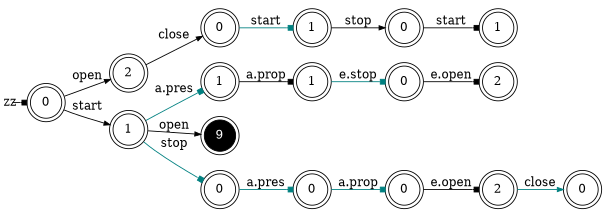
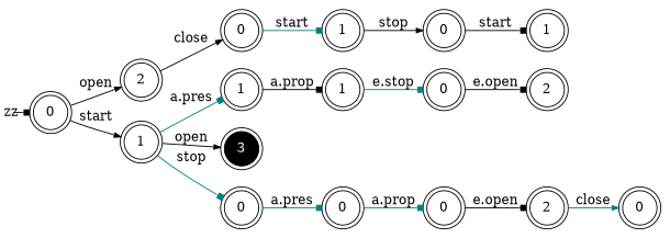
  digraph {
    rankdir=LR
    ranksep=0
    node [color=black fixedsize=true shape=doublecircle]
    edge [arrowsize=0.7 color=black arrowhead=box]
    zz [color=white fillcolor=white height=0.05 shape=circle style=filled width=0.05]
    n2 [height=0.5 label=0 width=0.5]
    n3 [height=0.5 label=2 width=0.5]
    n4 [height=0.5 label=1 width=0.5]
    n5 [height=0.5 label=0 width=0.5]
    n6 [height=0.5 label=1 width=0.5]
-   n7 [fillcolor=black fontcolor=white height=0.5 label=9 style=filled width=0.5]
+   n7 [fillcolor=black fontcolor=white height=0.5 label=3 style=filled width=0.5]
    n8 [height=0.5 label=0 width=0.5]
    n9 [height=0.5 label=1 width=0.5]
    n10 [height=0.5 label=1 width=0.5]
    n11 [height=0.5 label=0 width=0.5]
    n12 [height=0.5 label=0 width=0.5]
    n13 [height=0.5 label=0 width=0.5]
    n14 [height=0.5 label=0 width=0.5]
    n15 [height=0.5 label=1 width=0.5]
    n16 [height=0.5 label=2 width=0.5]
    n17 [height=0.5 label=2 width=0.5]
    n18 [height=0.5 label=0 width=0.5]
    zz -> n2
    n2 -> n3 [label=open arrowhead=normal]
    n2 -> n4 [label=start arrowhead=normal]
    n3 -> n5 [label=close arrowhead=normal]
    n4 -> n6 [label="a.pres" color=teal]
    n4 -> n7 [label=open arrowhead=normal]
    n4 -> n8 [label=stop color=teal]
    n5 -> n9 [label=start color=teal]
    n6 -> n10 [label="a.prop"]
    n8 -> n11 [label="a.pres" color=teal]
    n9 -> n12 [label=stop arrowhead=normal]
    n10 -> n13 [label="e.stop" color=teal]
    n11 -> n14 [label="a.prop" color=teal]
    n12 -> n15 [label=start]
    n13 -> n16 [label="e.open"]
    n14 -> n17 [label="e.open"]
    n17 -> n18 [label=close color=teal arrowhead=normal]
  }
